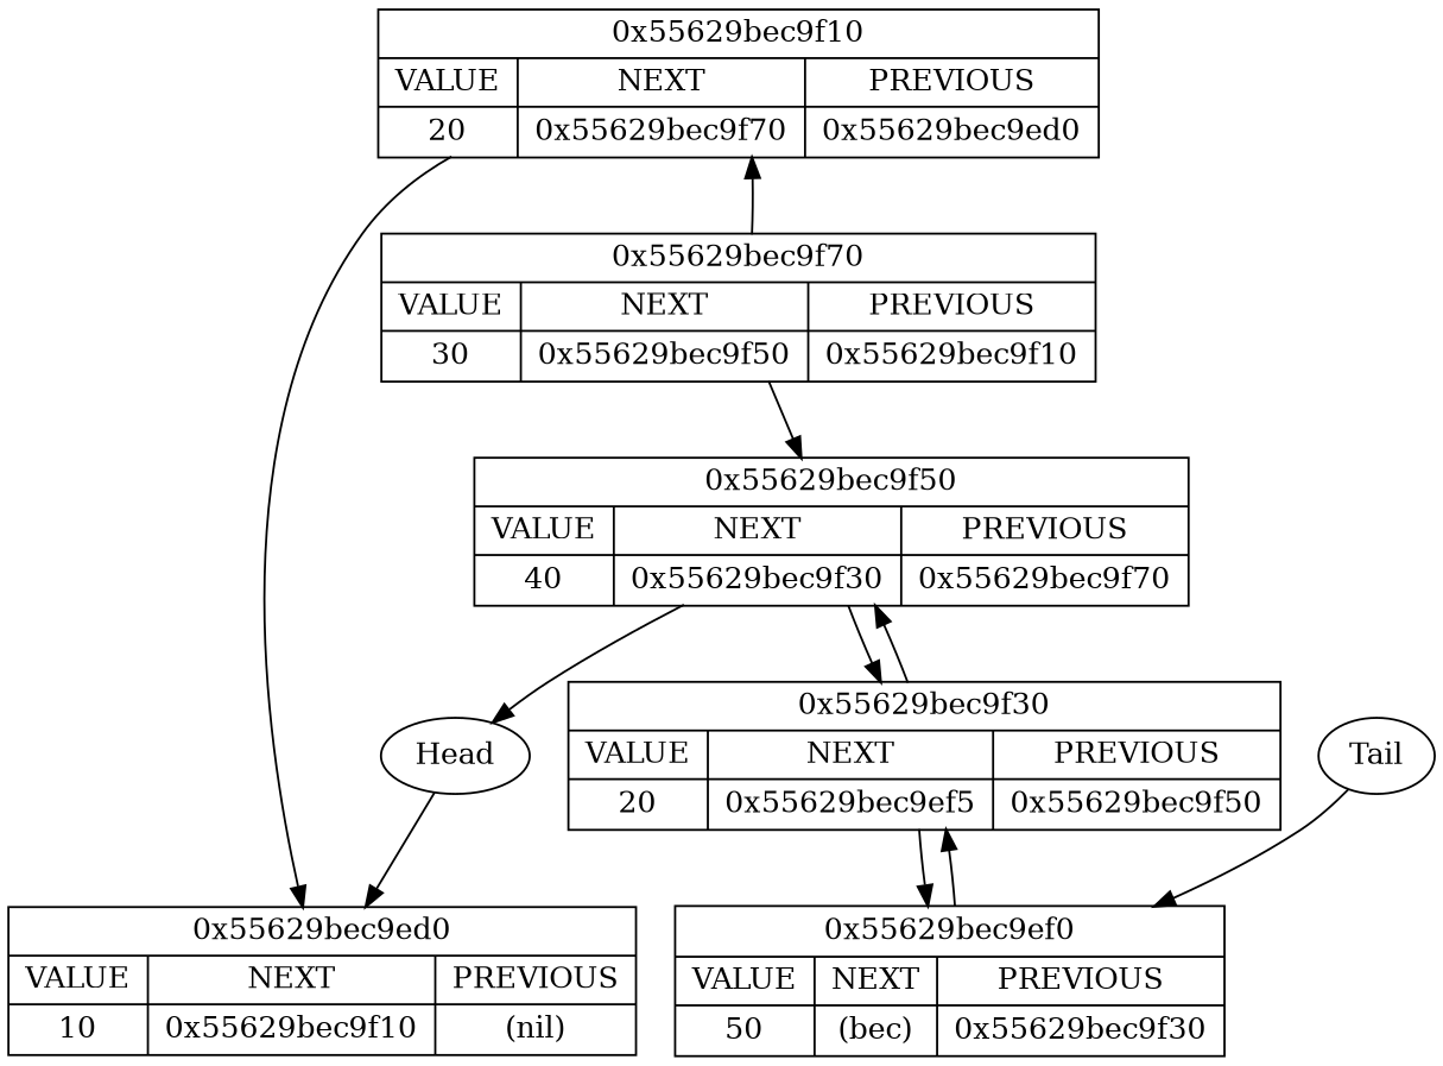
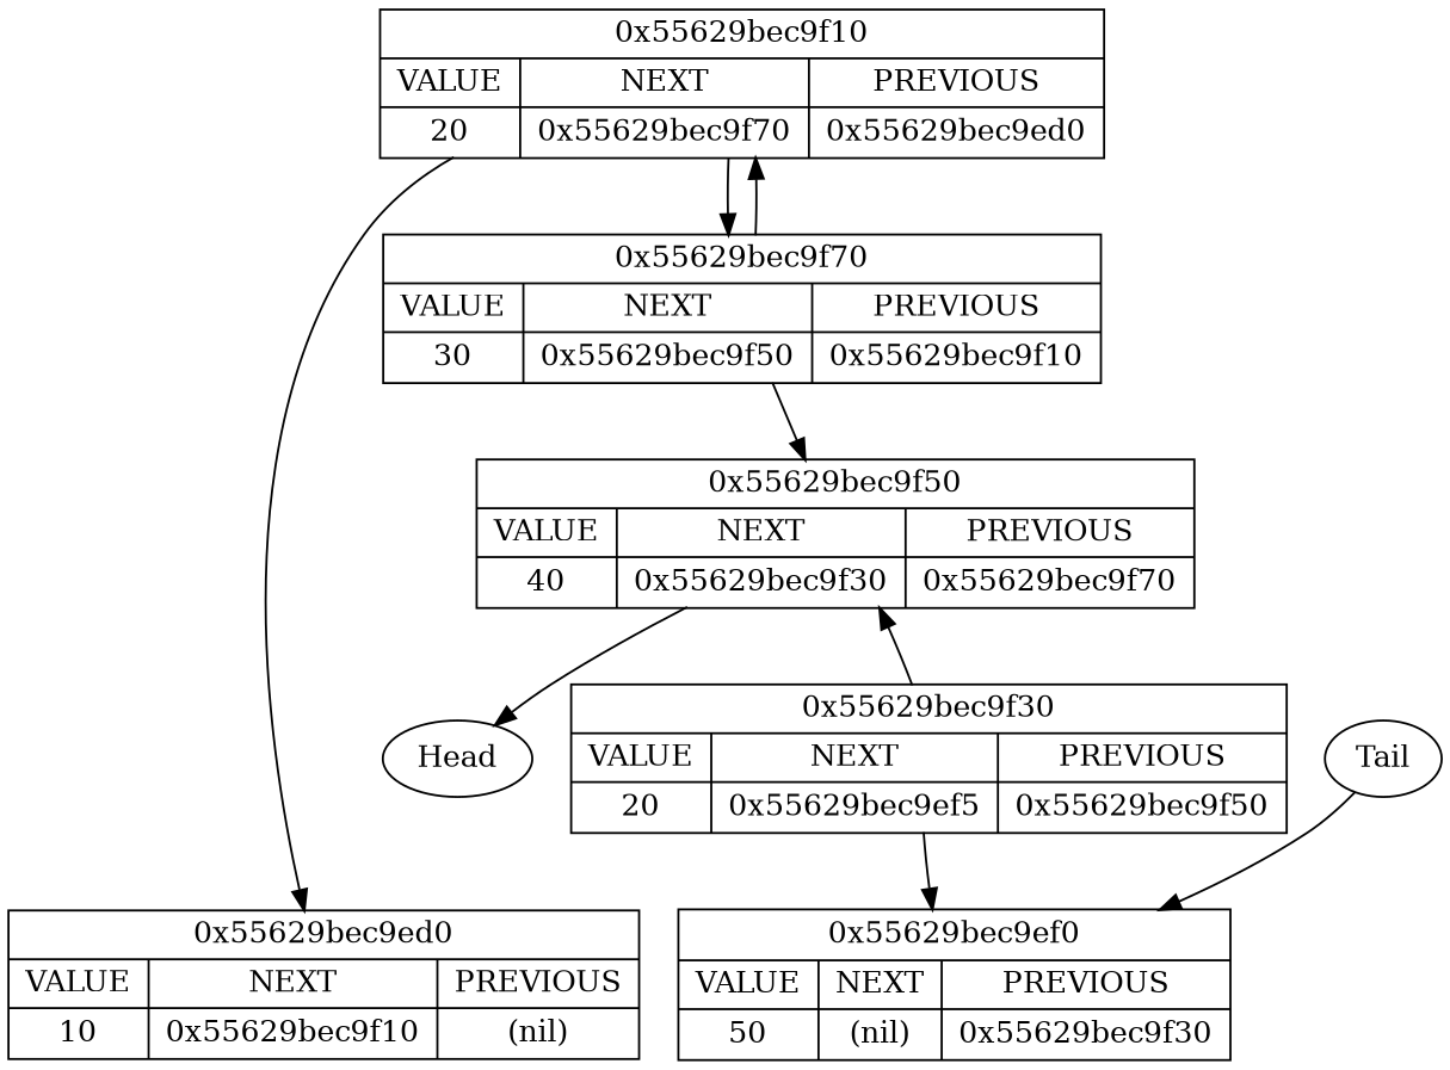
  digraph {
    node [shape=record]
    n1 [label="{{0x55629bec9ed0}|{{VALUE|10}|{NEXT|0x55629bec9f10}|{PREVIOUS|(nil)}}}"]
    n2 [label="{{0x55629bec9f10}|{{VALUE|20}|{NEXT|0x55629bec9f70}|{PREVIOUS|0x55629bec9ed0}}}"]
    n3 [label="{{0x55629bec9f70}|{{VALUE|30}|{NEXT|0x55629bec9f50}|{PREVIOUS|0x55629bec9f10}}}"]
    n4 [label="{{0x55629bec9f50}|{{VALUE|40}|{NEXT|0x55629bec9f30}|{PREVIOUS|0x55629bec9f70}}}"]
    n5 [label="{{0x55629bec9f30}|{{VALUE|20}|{NEXT|0x55629bec9ef5}|{PREVIOUS|0x55629bec9f50}}}"]
    Head [shape=""]
-   n7 [label="{{0x55629bec9ef0}|{{VALUE|50}|{NEXT|(bec)}|{PREVIOUS|0x55629bec9f30}}}"]
+   n7 [label="{{0x55629bec9ef0}|{{VALUE|50}|{NEXT|(nil)}|{PREVIOUS|0x55629bec9f30}}}"]
    Tail [shape=""]
    n2 -> n1
+   n2 -> n3
    n3 -> n2
    n3 -> n4
-   n4 -> n5
    n4 -> Head
    n5 -> n4
    n5 -> n7
-   Head -> n1
-   n7 -> n5
    Tail -> n7
  }
